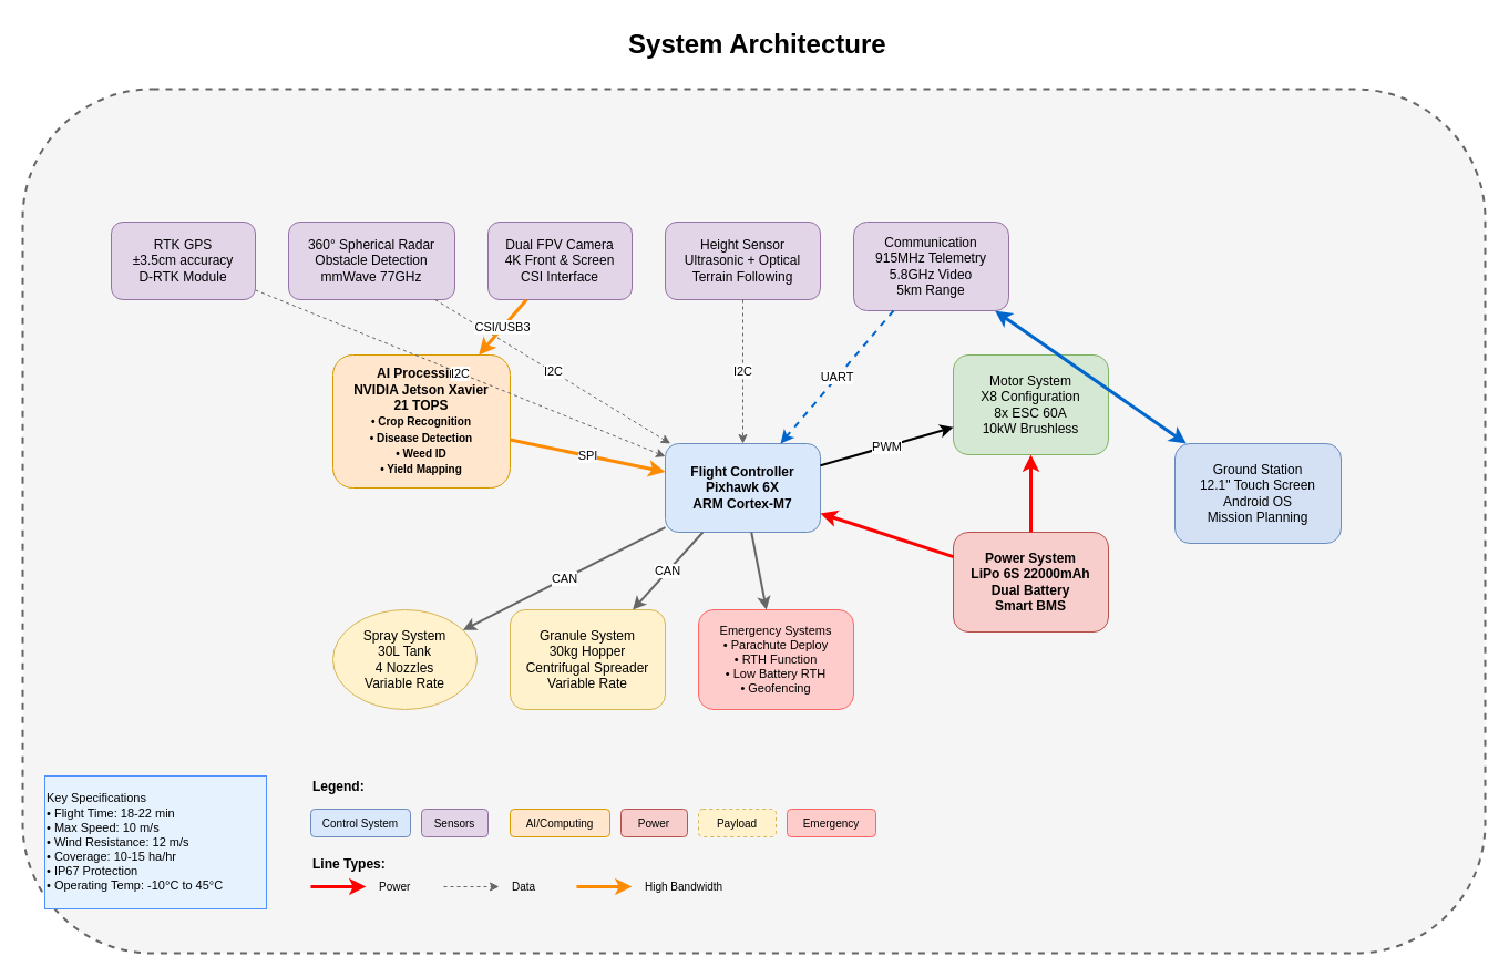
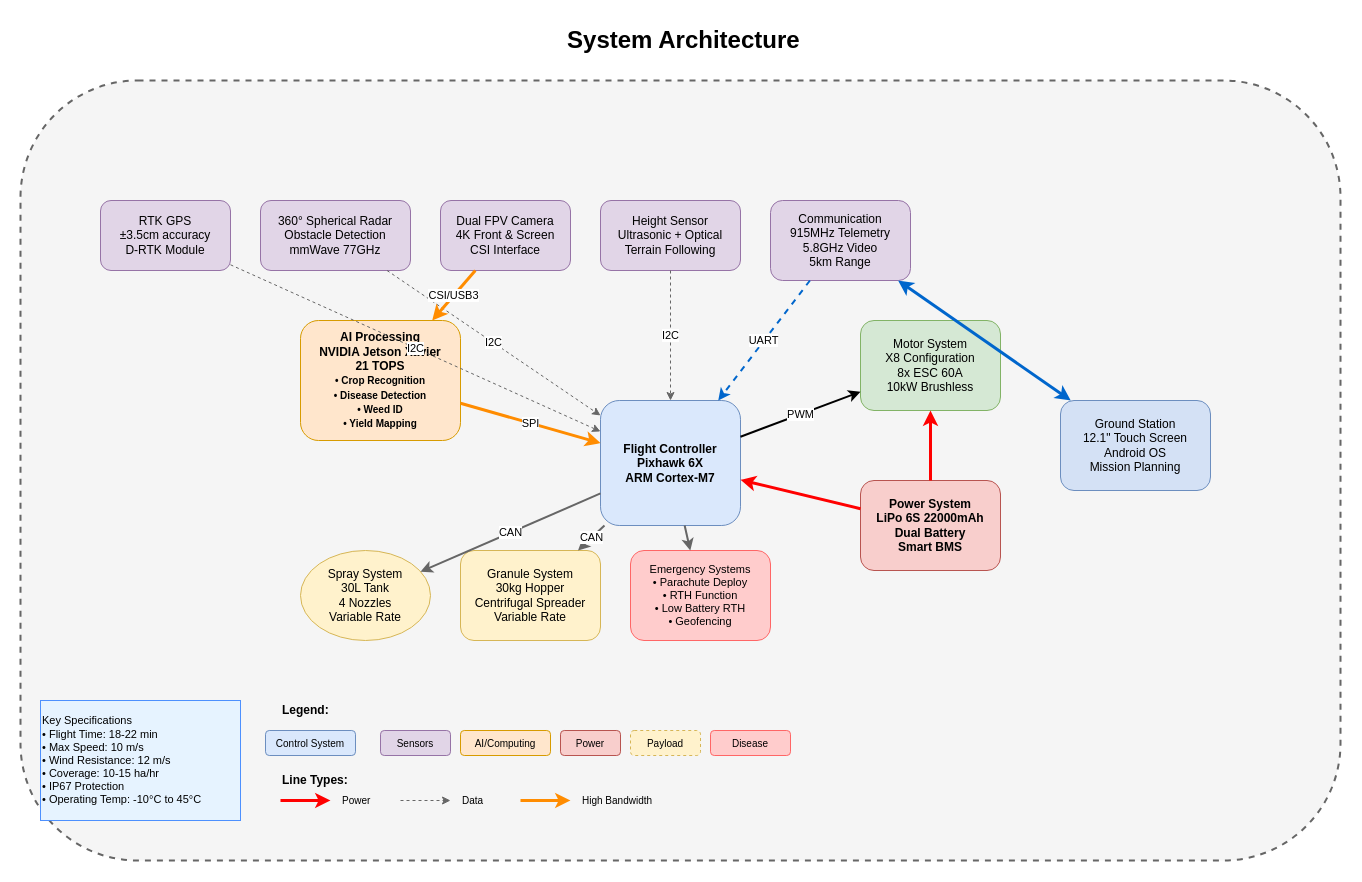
  <mxCell id="0" />
  <mxCell id="1" parent="0" />
  <mxCell id="2" value="&amp;nbsp;System Architecture" style="text;html=1;strokeColor=none;fillColor=none;align=center;verticalAlign=middle;whiteSpace=wrap;rounded=0;fontSize=24;fontStyle=1" parent="1" vertex="1"><mxGeometry x="430" y="20" width="500" height="40" as="geometry" /></mxCell>
  <mxCell id="3" value="" style="rounded=1;whiteSpace=wrap;html=1;fillColor=#f5f5f5;strokeColor=#666666;strokeWidth=2;dashed=1" parent="1" vertex="1"><mxGeometry x="20" y="80" width="1320" height="780" as="geometry" /></mxCell>
- <mxCell id="4" value="Flight Controller&lt;br&gt;Pixhawk 6X&lt;br&gt;ARM Cortex-M7" style="rounded=1;whiteSpace=wrap;html=1;fillColor=#dae8fc;strokeColor=#6c8ebf;fontStyle=1;fontSize=12" parent="1" vertex="1"><mxGeometry x="600" y="400" width="140" height="80" as="geometry" /></mxCell>
+ <mxCell id="4" value="Flight Controller&lt;br&gt;Pixhawk 6X&lt;br&gt;ARM Cortex-M7" style="rounded=1;whiteSpace=wrap;html=1;fillColor=#dae8fc;strokeColor=#6c8ebf;fontStyle=1;fontSize=12" parent="1" vertex="1"><mxGeometry x="600" y="400" width="140" height="125" as="geometry" /></mxCell>
  <mxCell id="5" value="Motor System&lt;br&gt;X8 Configuration&lt;br&gt;8x ESC 60A&lt;br&gt;10kW Brushless" style="rounded=1;whiteSpace=wrap;html=1;fillColor=#d5e8d4;strokeColor=#82b366;fontSize=12" parent="1" vertex="1"><mxGeometry x="860" y="320" width="140" height="90" as="geometry" /></mxCell>
  <mxCell id="6" value="AI Processing&lt;br&gt;NVIDIA Jetson Xavier&lt;br&gt;21 TOPS&lt;br&gt;&lt;font size=&quot;1&quot;&gt;• Crop Recognition&lt;br&gt;• Disease Detection&lt;br&gt;• Weed ID&lt;br&gt;• Yield Mapping&lt;/font&gt;" style="rounded=1;whiteSpace=wrap;html=1;fillColor=#ffe6cc;strokeColor=#d79b00;fontStyle=1;fontSize=12" parent="1" vertex="1"><mxGeometry x="300" y="320" width="160" height="120" as="geometry" /></mxCell>
  <mxCell id="7" value="RTK GPS&lt;br&gt;±3.5cm accuracy&lt;br&gt;D-RTK Module" style="rounded=1;whiteSpace=wrap;html=1;fillColor=#e1d5e7;strokeColor=#9673a6;fontSize=12" parent="1" vertex="1"><mxGeometry x="100" y="200" width="130" height="70" as="geometry" /></mxCell>
  <mxCell id="8" value="360° Spherical Radar&lt;br&gt;Obstacle Detection&lt;br&gt;mmWave 77GHz" style="rounded=1;whiteSpace=wrap;html=1;fillColor=#e1d5e7;strokeColor=#9673a6;fontSize=12" parent="1" vertex="1"><mxGeometry x="260" y="200" width="150" height="70" as="geometry" /></mxCell>
  <mxCell id="9" value="Dual FPV Camera&lt;br&gt;4K Front &amp; Screen&lt;br&gt;CSI Interface" style="rounded=1;whiteSpace=wrap;html=1;fillColor=#e1d5e7;strokeColor=#9673a6;fontSize=12" parent="1" vertex="1"><mxGeometry x="440" y="200" width="130" height="70" as="geometry" /></mxCell>
  <mxCell id="10" value="Height Sensor&lt;br&gt;Ultrasonic + Optical&lt;br&gt;Terrain Following" style="rounded=1;whiteSpace=wrap;html=1;fillColor=#e1d5e7;strokeColor=#9673a6;fontSize=12" parent="1" vertex="1"><mxGeometry x="600" y="200" width="140" height="70" as="geometry" /></mxCell>
  <mxCell id="11" value="Communication&lt;br&gt;915MHz Telemetry&lt;br&gt;5.8GHz Video&lt;br&gt;5km Range" style="rounded=1;whiteSpace=wrap;html=1;fillColor=#e1d5e7;strokeColor=#9673a6;fontSize=12" parent="1" vertex="1"><mxGeometry x="770" y="200" width="140" height="80" as="geometry" /></mxCell>
  <mxCell id="12" value="Spray System&lt;br&gt;30L Tank&lt;br&gt;4 Nozzles&lt;br&gt;Variable Rate" style="ellipse;whiteSpace=wrap;html=1;fillColor=#fff2cc;strokeColor=#d6b656;fontSize=12;" parent="1" vertex="1"><mxGeometry x="300" y="550" width="130" height="90" as="geometry" /></mxCell>
  <mxCell id="13" value="Granule System&lt;br&gt;30kg Hopper&lt;br&gt;Centrifugal Spreader&lt;br&gt;Variable Rate" style="rounded=1;whiteSpace=wrap;html=1;fillColor=#fff2cc;strokeColor=#d6b656;fontSize=12" parent="1" vertex="1"><mxGeometry x="460" y="550" width="140" height="90" as="geometry" /></mxCell>
  <mxCell id="14" value="Power System&lt;br&gt;LiPo 6S 22000mAh&lt;br&gt;Dual Battery&lt;br&gt;Smart BMS" style="rounded=1;whiteSpace=wrap;html=1;fillColor=#f8cecc;strokeColor=#b85450;fontStyle=1;fontSize=12" parent="1" vertex="1"><mxGeometry x="860" y="480" width="140" height="90" as="geometry" /></mxCell>
  <mxCell id="15" value="Ground Station&lt;br&gt;12.1&quot; Touch Screen&lt;br&gt;Android OS&lt;br&gt;Mission Planning" style="rounded=1;whiteSpace=wrap;html=1;fillColor=#d4e1f5;strokeColor=#6c8ebf;fontSize=12" parent="1" vertex="1"><mxGeometry x="1060" y="400" width="150" height="90" as="geometry" /></mxCell>
  <mxCell id="16" value="Emergency Systems&lt;br&gt;• Parachute Deploy&lt;br&gt;• RTH Function&lt;br&gt;• Low Battery RTH&lt;br&gt;• Geofencing" style="rounded=1;whiteSpace=wrap;html=1;fillColor=#ffcccc;strokeColor=#ff6666;fontSize=11" parent="1" vertex="1"><mxGeometry x="630" y="550" width="140" height="90" as="geometry" /></mxCell>
  <mxCell id="17" value="Key Specifications&lt;br&gt;• Flight Time: 18-22 min&lt;br&gt;• Max Speed: 10 m/s&lt;br&gt;• Wind Resistance: 12 m/s&lt;br&gt;• Coverage: 10-15 ha/hr&lt;br&gt;• IP67 Protection&lt;br&gt;• Operating Temp: -10°C to 45°C" style="rounded=0;whiteSpace=wrap;html=1;fillColor=#e6f3ff;strokeColor=#4d90fe;fontSize=11;align=left" parent="1" vertex="1"><mxGeometry x="40" y="700" width="200" height="120" as="geometry" /></mxCell>
  <mxCell id="18" value="PWM" style="endArrow=classic;html=1;strokeWidth=2;strokeColor=#000000;" parent="1" source="4" target="5" edge="1"><mxGeometry relative="1" as="geometry" /></mxCell>
  <mxCell id="19" value="I2C" style="endArrow=classic;html=1;strokeWidth=1;strokeColor=#666666;dashed=1;" parent="1" source="7" target="4" edge="1"><mxGeometry relative="1" as="geometry" /></mxCell>
  <mxCell id="20" value="I2C" style="endArrow=classic;html=1;strokeWidth=1;strokeColor=#666666;dashed=1;" parent="1" source="8" target="4" edge="1"><mxGeometry relative="1" as="geometry" /></mxCell>
  <mxCell id="21" value="I2C" style="endArrow=classic;html=1;strokeWidth=1;strokeColor=#666666;dashed=1;" parent="1" source="10" target="4" edge="1"><mxGeometry relative="1" as="geometry" /></mxCell>
  <mxCell id="22" value="CSI/USB3" style="endArrow=classic;html=1;strokeWidth=3;strokeColor=#FF8C00;" parent="1" source="9" target="6" edge="1"><mxGeometry relative="1" as="geometry" /></mxCell>
  <mxCell id="23" value="SPI" style="endArrow=classic;html=1;strokeWidth=3;strokeColor=#FF8C00;" parent="1" source="6" target="4" edge="1"><mxGeometry relative="1" as="geometry" /></mxCell>
  <mxCell id="24" value="UART" style="endArrow=classic;html=1;strokeWidth=2;strokeColor=#0066CC;dashed=1;" parent="1" source="11" target="4" edge="1"><mxGeometry relative="1" as="geometry" /></mxCell>
  <mxCell id="25" style="endArrow=classic;html=1;strokeWidth=3;strokeColor=#FF0000;" parent="1" source="14" target="4" edge="1"><mxGeometry relative="1" as="geometry" /></mxCell>
  <mxCell id="26" style="endArrow=classic;html=1;strokeWidth=3;strokeColor=#FF0000;" parent="1" source="14" target="5" edge="1"><mxGeometry relative="1" as="geometry" /></mxCell>
  <mxCell id="27" value="CAN" style="endArrow=classic;html=1;strokeWidth=2;strokeColor=#666666;" parent="1" source="4" target="12" edge="1"><mxGeometry relative="1" as="geometry" /></mxCell>
  <mxCell id="28" value="CAN" style="endArrow=classic;html=1;strokeWidth=2;strokeColor=#666666;" parent="1" source="4" target="13" edge="1"><mxGeometry relative="1" as="geometry" /></mxCell>
  <mxCell id="29" style="endArrow=classic;html=1;strokeWidth=2;strokeColor=#666666;" parent="1" source="4" target="16" edge="1"><mxGeometry relative="1" as="geometry" /></mxCell>
  <mxCell id="30" style="endArrow=classic;startArrow=classic;html=1;strokeWidth=3;strokeColor=#0066CC;" parent="1" source="11" target="15" edge="1"><mxGeometry relative="1" as="geometry" /></mxCell>
  <mxCell id="31" value="Legend:" style="text;html=1;strokeColor=none;fillColor=none;align=left;verticalAlign=middle;whiteSpace=wrap;rounded=0;fontStyle=1;fontSize=12" parent="1" vertex="1"><mxGeometry x="280" y="700" width="60" height="20" as="geometry" /></mxCell>
- <mxCell id="32" value="Control System" style="rounded=1;whiteSpace=wrap;html=1;fillColor=#dae8fc;strokeColor=#6c8ebf;fontSize=10" parent="1" vertex="1"><mxGeometry x="280" y="730" width="90" height="25" as="geometry" /></mxCell>
- <mxCell id="33" value="Sensors" style="rounded=1;whiteSpace=wrap;html=1;fillColor=#e1d5e7;strokeColor=#9673a6;fontSize=10" parent="1" vertex="1"><mxGeometry x="380" y="730" width="60" height="25" as="geometry" /></mxCell>
+ <mxCell id="32" value="Control System" style="rounded=1;whiteSpace=wrap;html=1;fillColor=#dae8fc;strokeColor=#6c8ebf;fontSize=10" parent="1" vertex="1"><mxGeometry x="265" y="730" width="90" height="25" as="geometry" /></mxCell>
+ <mxCell id="33" value="Sensors" style="rounded=1;whiteSpace=wrap;html=1;fillColor=#e1d5e7;strokeColor=#9673a6;fontSize=10" parent="1" vertex="1"><mxGeometry x="380" y="730" width="70" height="25" as="geometry" /></mxCell>
  <mxCell id="34" value="AI/Computing" style="rounded=1;whiteSpace=wrap;html=1;fillColor=#ffe6cc;strokeColor=#d79b00;fontSize=10" parent="1" vertex="1"><mxGeometry x="460" y="730" width="90" height="25" as="geometry" /></mxCell>
  <mxCell id="35" value="Power" style="rounded=1;whiteSpace=wrap;html=1;fillColor=#f8cecc;strokeColor=#b85450;fontSize=10" parent="1" vertex="1"><mxGeometry x="560" y="730" width="60" height="25" as="geometry" /></mxCell>
  <mxCell id="36" value="Payload" style="rounded=1;whiteSpace=wrap;html=1;fillColor=#fff2cc;strokeColor=#d6b656;fontSize=10;dashed=1;" parent="1" vertex="1"><mxGeometry x="630" y="730" width="70" height="25" as="geometry" /></mxCell>
- <mxCell id="37" value="Emergency" style="rounded=1;whiteSpace=wrap;html=1;fillColor=#ffcccc;strokeColor=#ff6666;fontSize=10" parent="1" vertex="1"><mxGeometry x="710" y="730" width="80" height="25" as="geometry" /></mxCell>
+ <mxCell id="37" value="Disease" style="rounded=1;whiteSpace=wrap;html=1;fillColor=#ffcccc;strokeColor=#ff6666;fontSize=10" parent="1" vertex="1"><mxGeometry x="710" y="730" width="80" height="25" as="geometry" /></mxCell>
  <mxCell id="38" value="Line Types:" style="text;html=1;strokeColor=none;fillColor=none;align=left;verticalAlign=middle;whiteSpace=wrap;rounded=0;fontStyle=1;fontSize=12" parent="1" vertex="1"><mxGeometry x="280" y="770" width="80" height="20" as="geometry" /></mxCell>
  <mxCell id="39" value="" style="endArrow=classic;html=1;strokeWidth=3;strokeColor=#FF0000;" parent="1" edge="1"><mxGeometry x="300" y="795" width="50" height="10" as="geometry"><mxPoint x="280" y="800" as="sourcePoint" /><mxPoint x="330" y="800" as="targetPoint" /></mxGeometry></mxCell>
  <mxCell id="40" value="Power" style="text;html=1;strokeColor=none;fillColor=none;align=left;verticalAlign=middle;whiteSpace=wrap;rounded=0;fontSize=10" parent="1" vertex="1"><mxGeometry x="340" y="790" width="40" height="20" as="geometry" /></mxCell>
  <mxCell id="41" value="" style="endArrow=classic;html=1;strokeWidth=1;strokeColor=#666666;dashed=1;" parent="1" edge="1"><mxGeometry x="420" y="795" width="50" height="10" as="geometry"><mxPoint x="400" y="800" as="sourcePoint" /><mxPoint x="450" y="800" as="targetPoint" /></mxGeometry></mxCell>
  <mxCell id="42" value="Data" style="text;html=1;strokeColor=none;fillColor=none;align=left;verticalAlign=middle;whiteSpace=wrap;rounded=0;fontSize=10" parent="1" vertex="1"><mxGeometry x="460" y="790" width="40" height="20" as="geometry" /></mxCell>
  <mxCell id="43" value="" style="endArrow=classic;html=1;strokeWidth=3;strokeColor=#FF8C00;" parent="1" edge="1"><mxGeometry x="540" y="795" width="50" height="10" as="geometry"><mxPoint x="520" y="800" as="sourcePoint" /><mxPoint x="570" y="800" as="targetPoint" /></mxGeometry></mxCell>
  <mxCell id="44" value="High Bandwidth" style="text;html=1;strokeColor=none;fillColor=none;align=left;verticalAlign=middle;whiteSpace=wrap;rounded=0;fontSize=10" parent="1" vertex="1"><mxGeometry x="580" y="790" width="90" height="20" as="geometry" /></mxCell>
